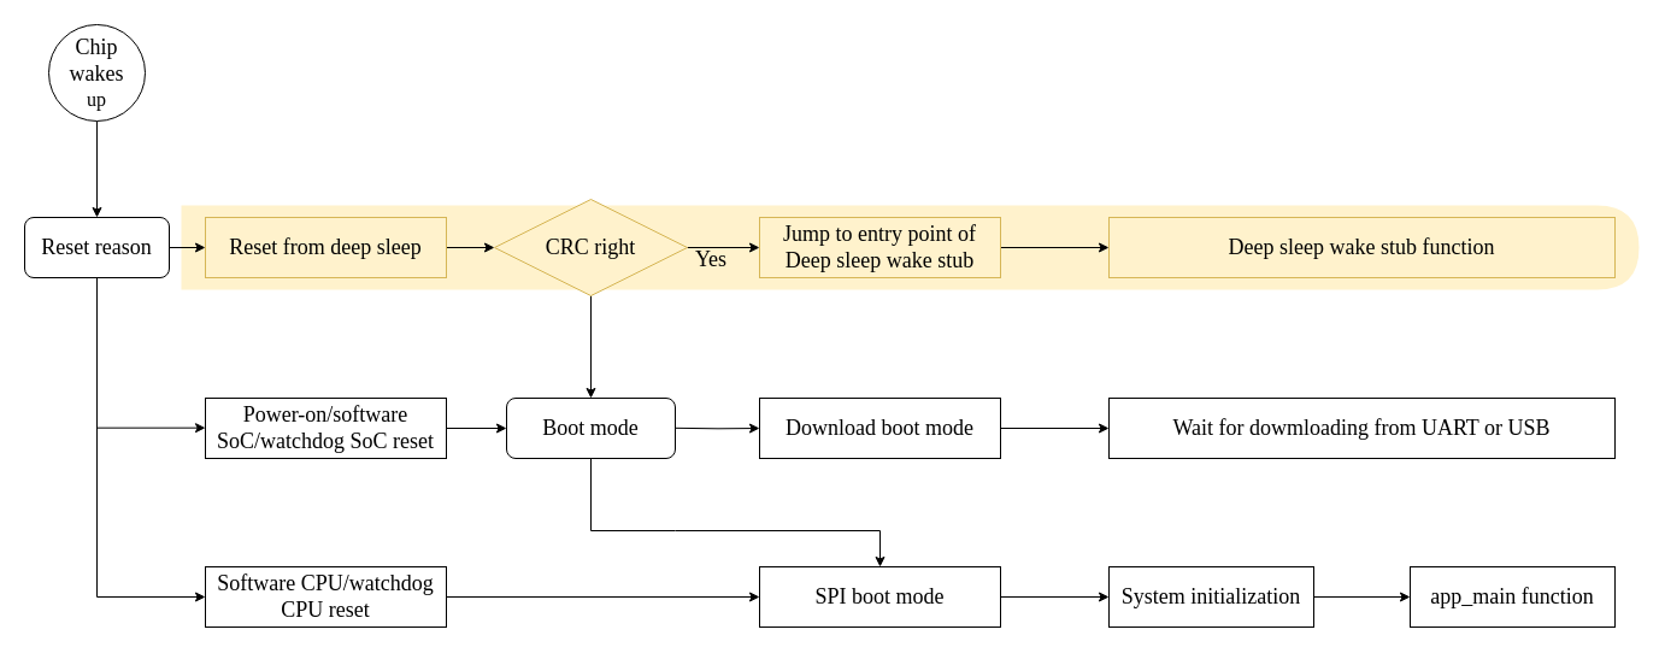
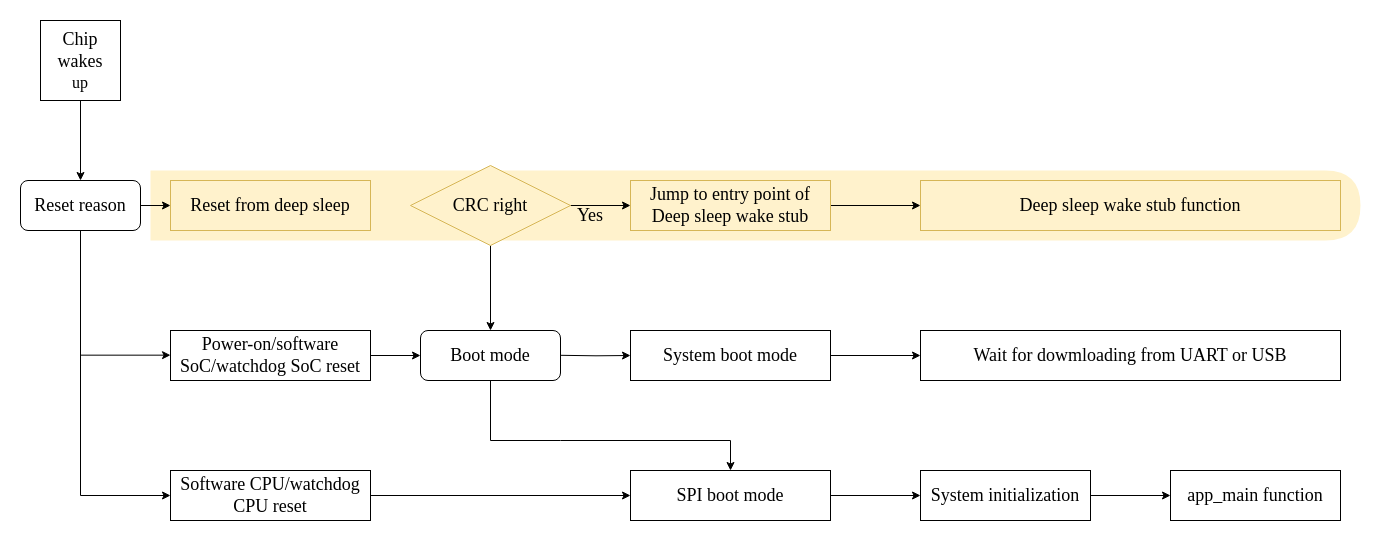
  <mxCell id="0" />
  <mxCell id="1" parent="0" />
  <mxCell id="2" value="" style="shape=delay;whiteSpace=wrap;html=1;fillColor=#fff2cc;strokeColor=none;" vertex="1" parent="1"><mxGeometry x="150" y="170" width="1210" height="70" as="geometry" /></mxCell>
  <mxCell id="3" style="edgeStyle=orthogonalEdgeStyle;rounded=0;orthogonalLoop=1;jettySize=auto;html=1;exitX=0.5;exitY=1;exitDx=0;exitDy=0;entryX=0.5;entryY=0;entryDx=0;entryDy=0;" parent="1" source="4" target="18" edge="1"><mxGeometry relative="1" as="geometry"><mxPoint x="80" y="170" as="targetPoint" /></mxGeometry></mxCell>
- <mxCell id="4" value="&lt;div&gt;&lt;font style=&quot;font-size: 18px;&quot; face=&quot;Times New Roman&quot;&gt;Chip wakes&lt;/font&gt;&lt;/div&gt;&lt;div&gt;&lt;font size=&quot;3&quot; face=&quot;Times New Roman&quot;&gt;up&lt;/font&gt;&lt;/div&gt;" style="ellipse;whiteSpace=wrap;html=1;aspect=fixed;" parent="1" vertex="1"><mxGeometry x="40" y="20" width="80" height="80" as="geometry" /></mxCell>
- <mxCell id="5" value="" style="edgeStyle=orthogonalEdgeStyle;rounded=0;orthogonalLoop=1;jettySize=auto;html=1;" parent="1" source="6" target="15" edge="1"><mxGeometry relative="1" as="geometry" /></mxCell>
+ <mxCell id="4" value="&lt;div&gt;&lt;font style=&quot;font-size: 18px;&quot; face=&quot;Times New Roman&quot;&gt;Chip wakes&lt;/font&gt;&lt;/div&gt;&lt;div&gt;&lt;font size=&quot;3&quot; face=&quot;Times New Roman&quot;&gt;up&lt;/font&gt;&lt;/div&gt;" style="whiteSpace=wrap;html=1;aspect=fixed;rounded=0;" parent="1" vertex="1"><mxGeometry x="40" y="20" width="80" height="80" as="geometry" /></mxCell>
  <mxCell id="6" value="&lt;font style=&quot;font-size: 18px;&quot; face=&quot;Times New Roman&quot;&gt;Reset from deep sleep&lt;/font&gt;" style="rounded=0;whiteSpace=wrap;html=1;fillColor=#fff2cc;strokeColor=#d6b656;" parent="1" vertex="1"><mxGeometry x="170" y="180" width="200" height="50" as="geometry" /></mxCell>
  <mxCell id="7" style="edgeStyle=orthogonalEdgeStyle;rounded=0;orthogonalLoop=1;jettySize=auto;html=1;exitX=1;exitY=0.5;exitDx=0;exitDy=0;entryX=0;entryY=0.5;entryDx=0;entryDy=0;" parent="1" source="8" target="19" edge="1"><mxGeometry relative="1" as="geometry" /></mxCell>
  <mxCell id="8" value="&lt;font style=&quot;font-size: 18px;&quot; face=&quot;Times New Roman&quot;&gt;Power-on/software SoC/watchdog SoC reset&lt;/font&gt;" style="rounded=0;whiteSpace=wrap;html=1;" parent="1" vertex="1"><mxGeometry x="170" y="330" width="200" height="50" as="geometry" /></mxCell>
  <mxCell id="9" value="&lt;font style=&quot;font-size: 18px;&quot; face=&quot;Times New Roman&quot;&gt;Software CPU/watchdog CPU reset&lt;/font&gt;" style="rounded=0;whiteSpace=wrap;html=1;" parent="1" vertex="1"><mxGeometry x="170" y="470" width="200" height="50" as="geometry" /></mxCell>
  <mxCell id="10" value="" style="endArrow=classic;html=1;rounded=0;entryX=0;entryY=0.5;entryDx=0;entryDy=0;exitX=1;exitY=0.5;exitDx=0;exitDy=0;" parent="1" source="18" target="6" edge="1"><mxGeometry width="50" height="50" relative="1" as="geometry"><mxPoint x="80" y="295" as="sourcePoint" /><mxPoint x="140" y="300" as="targetPoint" /></mxGeometry></mxCell>
  <mxCell id="11" value="" style="endArrow=classic;html=1;rounded=0;entryX=0;entryY=0.5;entryDx=0;entryDy=0;" parent="1" edge="1"><mxGeometry width="50" height="50" relative="1" as="geometry"><mxPoint x="80" y="354.66" as="sourcePoint" /><mxPoint x="170" y="354.66" as="targetPoint" /></mxGeometry></mxCell>
  <mxCell id="12" value="" style="endArrow=classic;html=1;rounded=0;entryX=0;entryY=0.5;entryDx=0;entryDy=0;" parent="1" source="18" target="9" edge="1"><mxGeometry width="50" height="50" relative="1" as="geometry"><mxPoint x="80" y="190" as="sourcePoint" /><mxPoint x="170" y="514.66" as="targetPoint" /><Array as="points"><mxPoint x="80" y="495" /></Array></mxGeometry></mxCell>
  <mxCell id="13" style="edgeStyle=orthogonalEdgeStyle;rounded=0;orthogonalLoop=1;jettySize=auto;html=1;exitX=0.5;exitY=1;exitDx=0;exitDy=0;entryX=0.5;entryY=0;entryDx=0;entryDy=0;" parent="1" source="15" target="19" edge="1"><mxGeometry relative="1" as="geometry" /></mxCell>
  <mxCell id="14" style="edgeStyle=orthogonalEdgeStyle;rounded=0;orthogonalLoop=1;jettySize=auto;html=1;exitX=1;exitY=0.5;exitDx=0;exitDy=0;entryX=0;entryY=0.5;entryDx=0;entryDy=0;" parent="1" source="15" target="17" edge="1"><mxGeometry relative="1" as="geometry" /></mxCell>
  <mxCell id="15" value="&lt;font style=&quot;font-size: 18px;&quot; face=&quot;Times New Roman&quot;&gt;CRC right&lt;/font&gt;" style="rhombus;whiteSpace=wrap;html=1;fillColor=#fff2cc;strokeColor=#d6b656;" parent="1" vertex="1"><mxGeometry x="410" y="165" width="160" height="80" as="geometry" /></mxCell>
  <mxCell id="16" style="edgeStyle=orthogonalEdgeStyle;rounded=0;orthogonalLoop=1;jettySize=auto;html=1;exitX=1;exitY=0.5;exitDx=0;exitDy=0;entryX=0;entryY=0.5;entryDx=0;entryDy=0;" parent="1" source="17" target="28" edge="1"><mxGeometry relative="1" as="geometry" /></mxCell>
  <mxCell id="17" value="&lt;font style=&quot;font-size: 18px;&quot; face=&quot;Times New Roman&quot;&gt;Jump to entry point of Deep sleep wake stub&lt;/font&gt;" style="rounded=0;whiteSpace=wrap;html=1;fillColor=#fff2cc;strokeColor=#d6b656;" parent="1" vertex="1"><mxGeometry x="630" y="180" width="200" height="50" as="geometry" /></mxCell>
  <mxCell id="18" value="&lt;font style=&quot;font-size: 18px;&quot; face=&quot;Times New Roman&quot;&gt;Reset reason&lt;/font&gt;" style="rounded=1;whiteSpace=wrap;html=1;" parent="1" vertex="1"><mxGeometry x="20" y="180" width="120" height="50" as="geometry" /></mxCell>
  <mxCell id="19" value="&lt;font style=&quot;font-size: 18px;&quot; face=&quot;Times New Roman&quot;&gt;Boot mode&lt;/font&gt;" style="rounded=1;whiteSpace=wrap;html=1;" parent="1" vertex="1"><mxGeometry x="420" y="330" width="140" height="50" as="geometry" /></mxCell>
- <mxCell id="20" value="&lt;font style=&quot;font-size: 18px;&quot; face=&quot;Times New Roman&quot;&gt;Download boot mode&lt;/font&gt;" style="rounded=0;whiteSpace=wrap;html=1;" parent="1" vertex="1"><mxGeometry x="630" y="330" width="200" height="50" as="geometry" /></mxCell>
+ <mxCell id="20" value="&lt;font style=&quot;font-size: 18px;&quot; face=&quot;Times New Roman&quot;&gt;System boot mode&lt;/font&gt;" style="rounded=0;whiteSpace=wrap;html=1;" parent="1" vertex="1"><mxGeometry x="630" y="330" width="200" height="50" as="geometry" /></mxCell>
  <mxCell id="21" value="" style="endArrow=classic;html=1;rounded=0;entryX=0;entryY=0.5;entryDx=0;entryDy=0;" parent="1" source="9" edge="1"><mxGeometry width="50" height="50" relative="1" as="geometry"><mxPoint x="420" y="524.58" as="sourcePoint" /><mxPoint x="630" y="495" as="targetPoint" /></mxGeometry></mxCell>
  <mxCell id="22" style="edgeStyle=orthogonalEdgeStyle;rounded=0;orthogonalLoop=1;jettySize=auto;html=1;entryX=0.5;entryY=0;entryDx=0;entryDy=0;exitX=0.5;exitY=1;exitDx=0;exitDy=0;" parent="1" source="19" edge="1"><mxGeometry relative="1" as="geometry"><mxPoint x="730" y="470" as="targetPoint" /><mxPoint x="560" y="490" as="sourcePoint" /><Array as="points"><mxPoint x="560" y="440" /><mxPoint x="840" y="440" /></Array></mxGeometry></mxCell>
  <mxCell id="23" value="&lt;font style=&quot;font-size: 18px;&quot; face=&quot;Times New Roman&quot;&gt;Yes&lt;/font&gt;" style="text;strokeColor=none;align=center;fillColor=none;html=1;verticalAlign=middle;whiteSpace=wrap;rounded=0;" parent="1" vertex="1"><mxGeometry x="560" y="200" width="60" height="30" as="geometry" /></mxCell>
  <mxCell id="24" value="&lt;font style=&quot;font-size: 18px;&quot; face=&quot;Times New Roman&quot;&gt;Wait for dowmloading from UART or USB&lt;/font&gt;" style="rounded=0;whiteSpace=wrap;html=1;" parent="1" vertex="1"><mxGeometry x="920" y="330" width="420" height="50" as="geometry" /></mxCell>
  <mxCell id="25" style="edgeStyle=orthogonalEdgeStyle;rounded=0;orthogonalLoop=1;jettySize=auto;html=1;exitX=1;exitY=0.5;exitDx=0;exitDy=0;entryX=0;entryY=0.5;entryDx=0;entryDy=0;" parent="1" target="20" edge="1"><mxGeometry relative="1" as="geometry"><mxPoint x="560" y="354.81" as="sourcePoint" /><mxPoint x="640" y="354.81" as="targetPoint" /></mxGeometry></mxCell>
  <mxCell id="26" value="" style="endArrow=classic;html=1;rounded=0;entryX=0;entryY=0.5;entryDx=0;entryDy=0;exitX=1;exitY=0.5;exitDx=0;exitDy=0;" parent="1" edge="1"><mxGeometry width="50" height="50" relative="1" as="geometry"><mxPoint x="830" y="495" as="sourcePoint" /><mxPoint x="920" y="495" as="targetPoint" /></mxGeometry></mxCell>
  <mxCell id="27" value="" style="endArrow=classic;html=1;rounded=0;entryX=0;entryY=0.5;entryDx=0;entryDy=0;exitX=1;exitY=0.5;exitDx=0;exitDy=0;" parent="1" source="20" target="24" edge="1"><mxGeometry width="50" height="50" relative="1" as="geometry"><mxPoint x="960" y="354.81" as="sourcePoint" /><mxPoint x="1020" y="355" as="targetPoint" /></mxGeometry></mxCell>
  <mxCell id="28" value="&lt;font style=&quot;font-size: 18px;&quot; face=&quot;Times New Roman&quot;&gt;Deep sleep wake stub function&lt;/font&gt;" style="rounded=0;whiteSpace=wrap;html=1;fillColor=#fff2cc;strokeColor=#d6b656;" parent="1" vertex="1"><mxGeometry x="920" y="180" width="420" height="50" as="geometry" /></mxCell>
  <mxCell id="29" style="edgeStyle=orthogonalEdgeStyle;rounded=0;orthogonalLoop=1;jettySize=auto;html=1;exitX=1;exitY=0.5;exitDx=0;exitDy=0;entryX=0;entryY=0.5;entryDx=0;entryDy=0;" parent="1" source="30" target="31" edge="1"><mxGeometry relative="1" as="geometry" /></mxCell>
  <mxCell id="30" value="&lt;font style=&quot;font-size: 18px;&quot; face=&quot;Times New Roman&quot;&gt;System initialization&lt;/font&gt;" style="rounded=0;whiteSpace=wrap;html=1;" parent="1" vertex="1"><mxGeometry x="920" y="470" width="170" height="50" as="geometry" /></mxCell>
  <mxCell id="31" value="&lt;font style=&quot;font-size: 18px;&quot; face=&quot;Times New Roman&quot;&gt;app_main function&lt;/font&gt;" style="rounded=0;whiteSpace=wrap;html=1;" parent="1" vertex="1"><mxGeometry x="1170" y="470" width="170" height="50" as="geometry" /></mxCell>
  <mxCell id="32" value="&lt;font style=&quot;font-size: 18px;&quot; face=&quot;Times New Roman&quot;&gt;SPI boot mode&lt;/font&gt;" style="rounded=0;whiteSpace=wrap;html=1;" vertex="1" parent="1"><mxGeometry x="630" y="470" width="200" height="50" as="geometry" /></mxCell>
